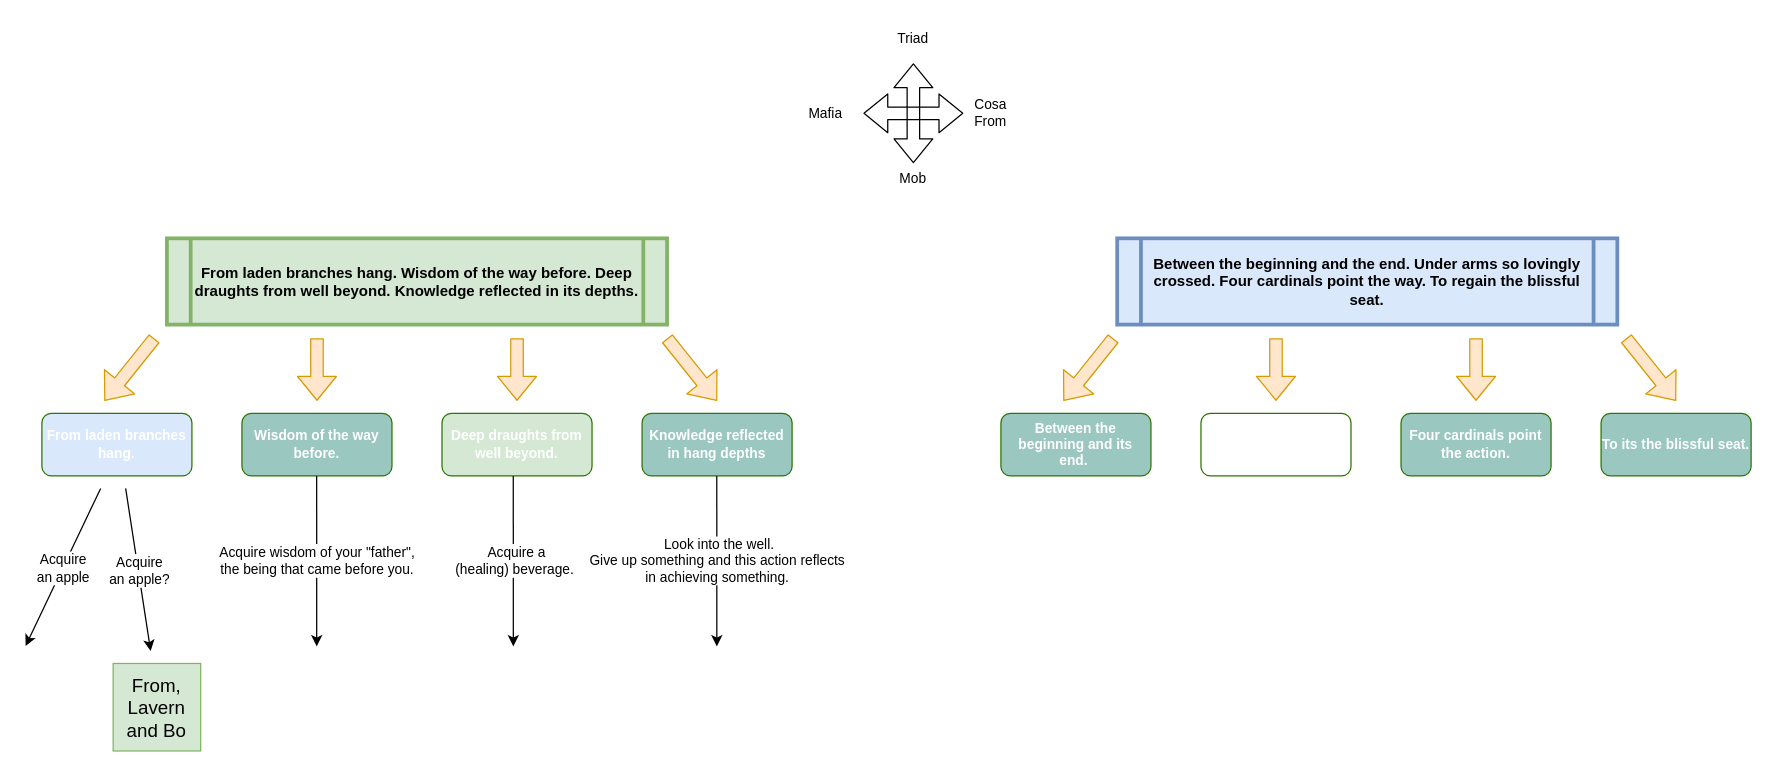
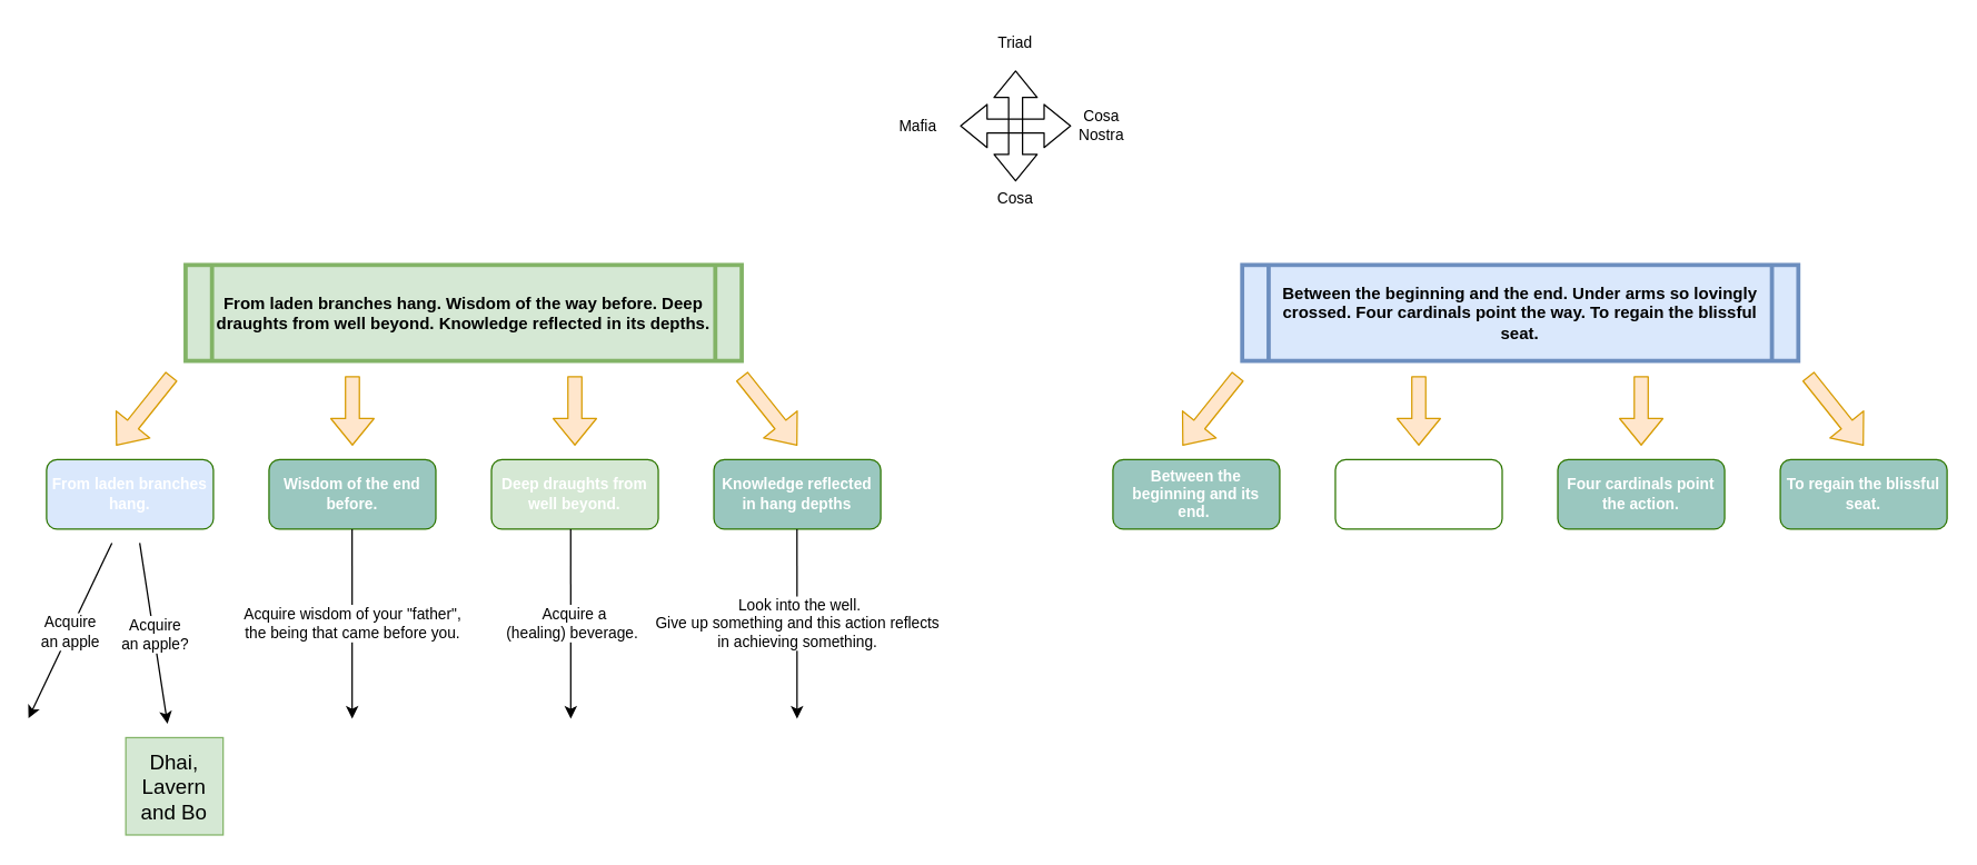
  <mxCell id="0" />
  <mxCell id="1" parent="0" />
  <mxCell id="2" value="From laden branches hang. Wisdom of the way before. Deep draughts from well beyond. Knowledge reflected in its depths." style="shape=process;whiteSpace=wrap;align=center;verticalAlign=middle;size=0.048;fontStyle=1;strokeWidth=3;fillColor=#d5e8d4;strokeColor=#82b366;" parent="1" vertex="1"><mxGeometry x="133" y="190" width="400" height="69" as="geometry" /></mxCell>
  <mxCell id="3" value="Between the beginning and the end. Under arms so lovingly crossed. Four cardinals point the way. To regain the blissful seat." style="shape=process;whiteSpace=wrap;align=center;verticalAlign=middle;size=0.048;fontStyle=1;strokeWidth=3;fillColor=#dae8fc;strokeColor=#6c8ebf;" vertex="1" parent="1"><mxGeometry x="893" y="190" width="400" height="69" as="geometry" /></mxCell>
  <mxCell id="4" value="From laden branches hang." style="rounded=1;whiteSpace=wrap;html=1;strokeColor=#2D7600;fontColor=#ffffff;fillColor=#dae8fc;fontStyle=1;fontSize=11;" vertex="1" parent="1"><mxGeometry x="33" y="330" width="120" height="50" as="geometry" /></mxCell>
  <mxCell id="5" value="" style="shape=flexArrow;endArrow=classic;html=1;fillColor=#ffe6cc;strokeColor=#d79b00;" edge="1" parent="1"><mxGeometry width="50" height="50" relative="1" as="geometry"><mxPoint x="123" y="270" as="sourcePoint" /><mxPoint x="83" y="320" as="targetPoint" /></mxGeometry></mxCell>
- <mxCell id="6" value="Wisdom of the way before." style="rounded=1;whiteSpace=wrap;html=1;strokeColor=#2D7600;fontColor=#ffffff;fillColor=#9AC7BF;fontStyle=1;fontSize=11;" vertex="1" parent="1"><mxGeometry x="193" y="330" width="120" height="50" as="geometry" /></mxCell>
+ <mxCell id="6" value="Wisdom of the end before." style="rounded=1;whiteSpace=wrap;html=1;strokeColor=#2D7600;fontColor=#ffffff;fillColor=#9AC7BF;fontStyle=1;fontSize=11;" vertex="1" parent="1"><mxGeometry x="193" y="330" width="120" height="50" as="geometry" /></mxCell>
  <mxCell id="7" value="Deep draughts from well beyond." style="rounded=1;whiteSpace=wrap;html=1;strokeColor=#2D7600;fontColor=#ffffff;fillColor=#d5e8d4;fontStyle=1;fontSize=11;" vertex="1" parent="1"><mxGeometry x="353" y="330" width="120" height="50" as="geometry" /></mxCell>
  <mxCell id="8" value="Knowledge reflected in hang depths" style="rounded=1;whiteSpace=wrap;html=1;strokeColor=#2D7600;fontColor=#ffffff;fillColor=#9AC7BF;fontStyle=1;fontSize=11;" vertex="1" parent="1"><mxGeometry x="513" y="330" width="120" height="50" as="geometry" /></mxCell>
  <mxCell id="9" value="" style="shape=flexArrow;endArrow=classic;html=1;fillColor=#ffe6cc;strokeColor=#d79b00;" edge="1" parent="1"><mxGeometry width="50" height="50" relative="1" as="geometry"><mxPoint x="253" y="270" as="sourcePoint" /><mxPoint x="253" y="320" as="targetPoint" /></mxGeometry></mxCell>
  <mxCell id="10" value="" style="shape=flexArrow;endArrow=classic;html=1;fillColor=#ffe6cc;strokeColor=#d79b00;" edge="1" parent="1"><mxGeometry width="50" height="50" relative="1" as="geometry"><mxPoint x="413" y="270" as="sourcePoint" /><mxPoint x="413" y="320" as="targetPoint" /></mxGeometry></mxCell>
  <mxCell id="11" value="" style="shape=flexArrow;endArrow=classic;html=1;fillColor=#ffe6cc;strokeColor=#d79b00;" edge="1" parent="1"><mxGeometry width="50" height="50" relative="1" as="geometry"><mxPoint x="533" y="270" as="sourcePoint" /><mxPoint x="573" y="320" as="targetPoint" /></mxGeometry></mxCell>
  <mxCell id="12" value="Between the beginning and its end.&amp;nbsp;" style="rounded=1;whiteSpace=wrap;html=1;strokeColor=#2D7600;fontColor=#ffffff;fillColor=#9AC7BF;fontStyle=1;fontSize=11;" vertex="1" parent="1"><mxGeometry x="800" y="330" width="120" height="50" as="geometry" /></mxCell>
  <mxCell id="13" value="" style="shape=flexArrow;endArrow=classic;html=1;fillColor=#ffe6cc;strokeColor=#d79b00;" edge="1" parent="1"><mxGeometry width="50" height="50" relative="1" as="geometry"><mxPoint x="890" y="270" as="sourcePoint" /><mxPoint x="850" y="320" as="targetPoint" /></mxGeometry></mxCell>
  <mxCell id="14" value="&amp;nbsp;Under arms so lovingly crossed." style="rounded=1;whiteSpace=wrap;html=1;strokeColor=#2D7600;fontColor=#ffffff;fillColor=#ffffff;fontStyle=1;fontSize=11;" vertex="1" parent="1"><mxGeometry x="960" y="330" width="120" height="50" as="geometry" /></mxCell>
  <mxCell id="15" value="Four cardinals point the action." style="rounded=1;whiteSpace=wrap;html=1;strokeColor=#2D7600;fontColor=#ffffff;fillColor=#9AC7BF;fontStyle=1;fontSize=11;" vertex="1" parent="1"><mxGeometry x="1120" y="330" width="120" height="50" as="geometry" /></mxCell>
- <mxCell id="16" value="To its the blissful seat." style="rounded=1;whiteSpace=wrap;html=1;strokeColor=#2D7600;fontColor=#ffffff;fillColor=#9AC7BF;fontStyle=1;fontSize=11;" vertex="1" parent="1"><mxGeometry x="1280" y="330" width="120" height="50" as="geometry" /></mxCell>
+ <mxCell id="16" value="To regain the blissful seat." style="rounded=1;whiteSpace=wrap;html=1;strokeColor=#2D7600;fontColor=#ffffff;fillColor=#9AC7BF;fontStyle=1;fontSize=11;" vertex="1" parent="1"><mxGeometry x="1280" y="330" width="120" height="50" as="geometry" /></mxCell>
  <mxCell id="17" value="" style="shape=flexArrow;endArrow=classic;html=1;fillColor=#ffe6cc;strokeColor=#d79b00;" edge="1" parent="1"><mxGeometry width="50" height="50" relative="1" as="geometry"><mxPoint x="1020" y="270" as="sourcePoint" /><mxPoint x="1020" y="320" as="targetPoint" /></mxGeometry></mxCell>
  <mxCell id="18" value="" style="shape=flexArrow;endArrow=classic;html=1;fillColor=#ffe6cc;strokeColor=#d79b00;" edge="1" parent="1"><mxGeometry width="50" height="50" relative="1" as="geometry"><mxPoint x="1180" y="270" as="sourcePoint" /><mxPoint x="1180" y="320" as="targetPoint" /></mxGeometry></mxCell>
  <mxCell id="19" value="" style="shape=flexArrow;endArrow=classic;html=1;fillColor=#ffe6cc;strokeColor=#d79b00;" edge="1" parent="1"><mxGeometry width="50" height="50" relative="1" as="geometry"><mxPoint x="1300" y="270" as="sourcePoint" /><mxPoint x="1340" y="320" as="targetPoint" /></mxGeometry></mxCell>
  <mxCell id="20" value="" style="shape=flexArrow;endArrow=classic;startArrow=classic;html=1;fontSize=11;" edge="1" parent="1"><mxGeometry width="50" height="50" relative="1" as="geometry"><mxPoint x="730" y="130" as="sourcePoint" /><mxPoint x="730" y="50" as="targetPoint" /></mxGeometry></mxCell>
  <mxCell id="21" value="" style="shape=flexArrow;endArrow=classic;startArrow=classic;html=1;fontSize=11;" edge="1" parent="1"><mxGeometry width="50" height="50" relative="1" as="geometry"><mxPoint x="770" y="90" as="sourcePoint" /><mxPoint x="690" y="90" as="targetPoint" /></mxGeometry></mxCell>
  <mxCell id="22" value="Triad" style="text;html=1;strokeColor=none;fillColor=none;align=center;verticalAlign=middle;whiteSpace=wrap;rounded=0;fontSize=11;" vertex="1" parent="1"><mxGeometry x="710" y="20" width="40" height="20" as="geometry" /></mxCell>
- <mxCell id="23" value="Cosa From" style="text;html=1;strokeColor=none;fillColor=none;align=center;verticalAlign=middle;whiteSpace=wrap;rounded=0;fontSize=11;" vertex="1" parent="1"><mxGeometry x="772" y="80" width="40" height="20" as="geometry" /></mxCell>
- <mxCell id="24" value="Mob" style="text;html=1;strokeColor=none;fillColor=none;align=center;verticalAlign=middle;whiteSpace=wrap;rounded=0;fontSize=11;" vertex="1" parent="1"><mxGeometry x="710" y="132" width="40" height="20" as="geometry" /></mxCell>
+ <mxCell id="23" value="Cosa Nostra" style="text;html=1;strokeColor=none;fillColor=none;align=center;verticalAlign=middle;whiteSpace=wrap;rounded=0;fontSize=11;" vertex="1" parent="1"><mxGeometry x="772" y="80" width="40" height="20" as="geometry" /></mxCell>
+ <mxCell id="24" value="Cosa" style="text;html=1;strokeColor=none;fillColor=none;align=center;verticalAlign=middle;whiteSpace=wrap;rounded=0;fontSize=11;" vertex="1" parent="1"><mxGeometry x="710" y="132" width="40" height="20" as="geometry" /></mxCell>
  <mxCell id="25" value="Mafia" style="text;html=1;strokeColor=none;fillColor=none;align=center;verticalAlign=middle;whiteSpace=wrap;rounded=0;fontSize=11;" vertex="1" parent="1"><mxGeometry x="640" y="80" width="40" height="20" as="geometry" /></mxCell>
  <mxCell id="26" value="Label" style="endArrow=classic;html=1;fontSize=11;" edge="1" parent="1"><mxGeometry relative="1" as="geometry"><mxPoint x="80" y="390" as="sourcePoint" /><mxPoint x="20" y="516" as="targetPoint" /></mxGeometry></mxCell>
  <mxCell id="27" value="Acquire&lt;br&gt;an apple" style="edgeLabel;resizable=0;html=1;align=center;verticalAlign=middle;" connectable="0" vertex="1" parent="26"><mxGeometry relative="1" as="geometry" /></mxCell>
  <mxCell id="28" value="Label" style="endArrow=classic;html=1;fontSize=11;exitX=0.458;exitY=1.073;exitDx=0;exitDy=0;exitPerimeter=0;" edge="1" parent="1"><mxGeometry relative="1" as="geometry"><mxPoint x="252.76" y="380" as="sourcePoint" /><mxPoint x="252.8" y="516.35" as="targetPoint" /></mxGeometry></mxCell>
  <mxCell id="29" value="Acquire wisdom of your &quot;father&quot;, &lt;br&gt;the being that came before you." style="edgeLabel;resizable=0;html=1;align=center;verticalAlign=middle;" connectable="0" vertex="1" parent="28"><mxGeometry relative="1" as="geometry" /></mxCell>
  <mxCell id="30" value="Label" style="endArrow=classic;html=1;fontSize=11;exitX=0.458;exitY=1.073;exitDx=0;exitDy=0;exitPerimeter=0;" edge="1" parent="1"><mxGeometry relative="1" as="geometry"><mxPoint x="410" y="380" as="sourcePoint" /><mxPoint x="410.04" y="516.35" as="targetPoint" /></mxGeometry></mxCell>
  <mxCell id="31" value="&amp;nbsp;Acquire a &lt;br&gt;(healing) beverage." style="edgeLabel;resizable=0;html=1;align=center;verticalAlign=middle;" connectable="0" vertex="1" parent="30"><mxGeometry relative="1" as="geometry" /></mxCell>
  <mxCell id="32" value="Label" style="endArrow=classic;html=1;fontSize=11;exitX=0.458;exitY=1.073;exitDx=0;exitDy=0;exitPerimeter=0;" edge="1" parent="1"><mxGeometry relative="1" as="geometry"><mxPoint x="572.76" y="380" as="sourcePoint" /><mxPoint x="572.8" y="516.35" as="targetPoint" /></mxGeometry></mxCell>
  <mxCell id="33" value="&amp;nbsp;Look into the well. &lt;br&gt;Give up something and this action reflects &lt;br&gt;in achieving something." style="edgeLabel;resizable=0;html=1;align=center;verticalAlign=middle;" connectable="0" vertex="1" parent="32"><mxGeometry relative="1" as="geometry" /></mxCell>
- <mxCell id="34" value="From, Lavern and Bo" style="rounded=0;whiteSpace=wrap;html=1;fillColor=#d5e8d4;fontSize=15;strokeColor=#82b366;" vertex="1" parent="1"><mxGeometry x="90" y="530" width="70" height="70" as="geometry" /></mxCell>
+ <mxCell id="34" value="Dhai, Lavern and Bo" style="rounded=0;whiteSpace=wrap;html=1;fillColor=#d5e8d4;fontSize=15;strokeColor=#82b366;" vertex="1" parent="1"><mxGeometry x="90" y="530" width="70" height="70" as="geometry" /></mxCell>
  <mxCell id="35" value="Label" style="endArrow=classic;html=1;fontSize=11;" edge="1" parent="1"><mxGeometry relative="1" as="geometry"><mxPoint x="100" y="390" as="sourcePoint" /><mxPoint x="120" y="520" as="targetPoint" /></mxGeometry></mxCell>
  <mxCell id="36" value="Acquire&lt;br&gt;an apple?" style="edgeLabel;resizable=0;html=1;align=center;verticalAlign=middle;" connectable="0" vertex="1" parent="35"><mxGeometry relative="1" as="geometry" /></mxCell>
